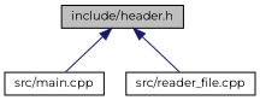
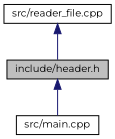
  digraph {
    fontname=Montserrat
    node [color=black fillcolor=white fontname=Montserrat fontsize=10 shape=record style=filled]
    edge [color=midnightblue dir=back fontname=Montserrat fontsize=10 labelfontname=Helvetica labelfontsize=10 style=solid]
    n1 [fillcolor=grey75 fontcolor=black height=0.2 label="include/header.h" width=0.4]
    n2 [height=0.2 label="src/main.cpp" width=0.4]
    n3 [height=0.2 label="src/reader_file.cpp" width=0.4]
    n1 -> n2
-   n1 -> n3
+   n3 -> n1
  }
